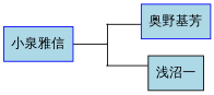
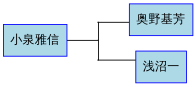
  graph {
    rankdir=LR
    splines=ortho
    node [fontname=Sans shape=point]
    f0_c0 [height=0.01 width=0.01]
    f0_c1 [height=0.01 width=0.01]
    f0_c2 [height=0.01 width=0.01]
    n4 [color=blue fillcolor=lightblue label=" 奥野基芳" shape=record style=filled]
-   n5 [color=black fillcolor=lightblue label=" 浅沼一" shape=record style=filled]
+   n5 [color=blue fillcolor=lightblue label=" 浅沼一" shape=record style=filled]
    n6 [color=blue fillcolor=lightblue label=" 小泉雅信" shape=record style=filled]
    subgraph sub_1 {
      rank=same
      f0_c0
      f0_c1
      f0_c2
    }
    f0_c0 -- f0_c1
    f0_c0 -- n4
    f0_c1 -- f0_c2
    f0_c2 -- n5
    n6 -- f0_c1
  }
